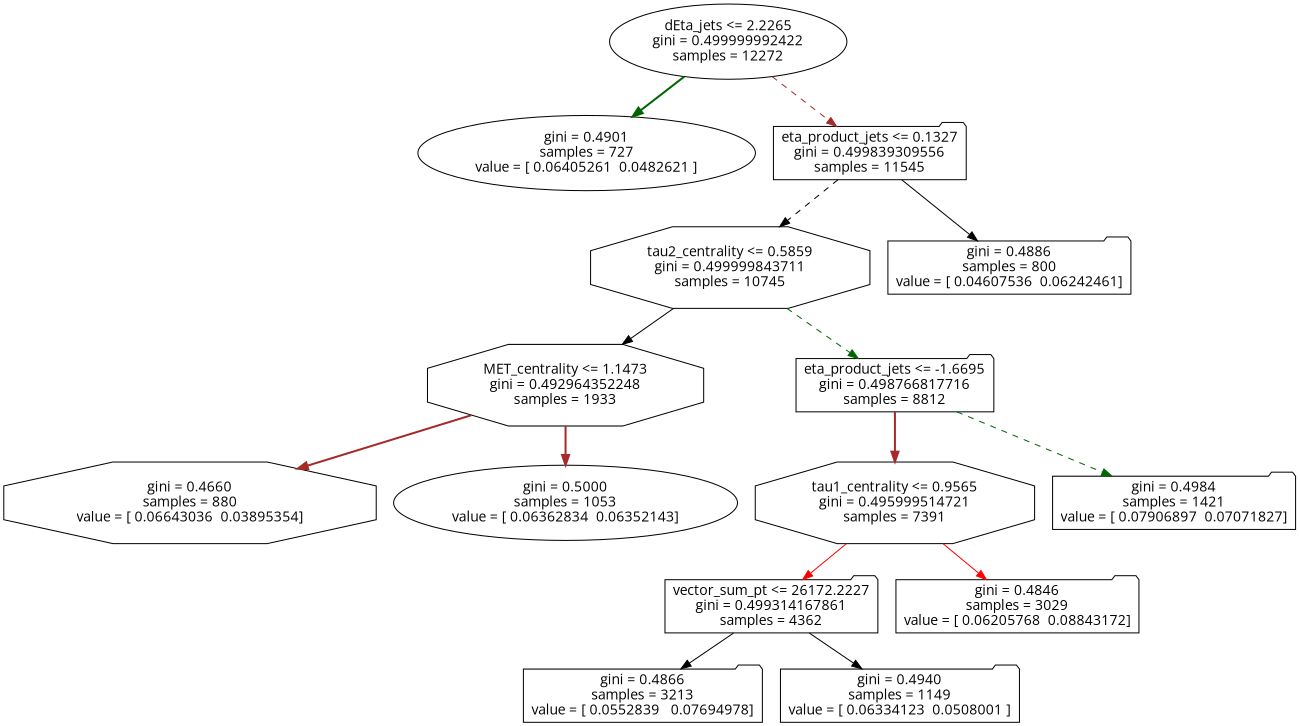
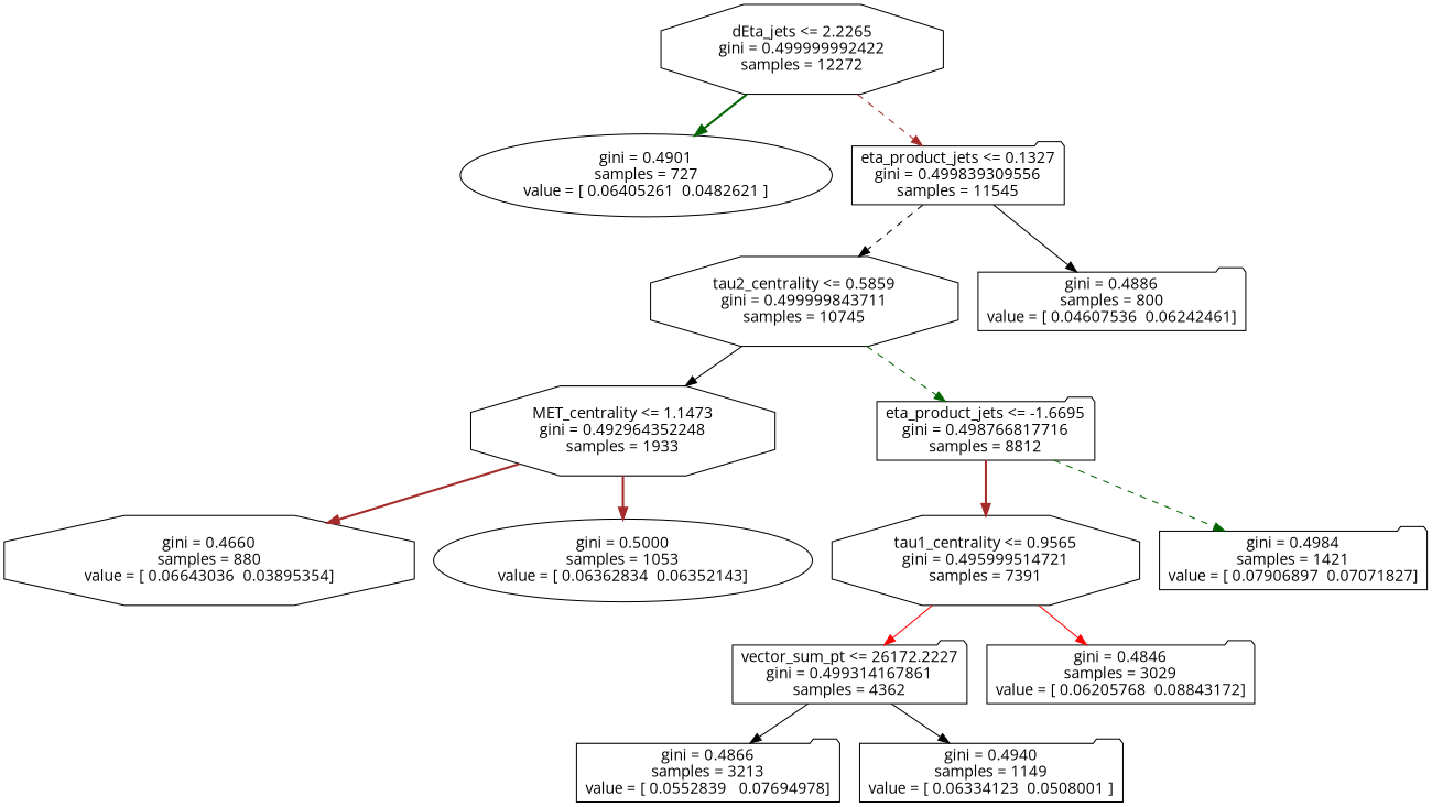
  digraph {
    fontname="Open Sans"
    node [shape=folder fontname="Open Sans"]
    edge [color=black style=solid fontname="Open Sans"]
-   n1 [label="dEta_jets <= 2.2265\ngini = 0.499999992422\nsamples = 12272" shape=ellipse]
+   n1 [label="dEta_jets <= 2.2265\ngini = 0.499999992422\nsamples = 12272" shape=octagon]
    n2 [label="gini = 0.4901\nsamples = 727\nvalue = [ 0.06405261  0.0482621 ]" shape=ellipse]
    n3 [label="eta_product_jets <= 0.1327\ngini = 0.499839309556\nsamples = 11545"]
    n4 [label="tau2_centrality <= 0.5859\ngini = 0.499999843711\nsamples = 10745" shape=octagon]
    n5 [label="gini = 0.4886\nsamples = 800\nvalue = [ 0.04607536  0.06242461]"]
    n6 [label="MET_centrality <= 1.1473\ngini = 0.492964352248\nsamples = 1933" shape=octagon]
    n7 [label="eta_product_jets <= -1.6695\ngini = 0.498766817716\nsamples = 8812"]
    n8 [label="gini = 0.4660\nsamples = 880\nvalue = [ 0.06643036  0.03895354]" shape=octagon]
    n9 [label="gini = 0.5000\nsamples = 1053\nvalue = [ 0.06362834  0.06352143]" shape=ellipse]
    n10 [label="tau1_centrality <= 0.9565\ngini = 0.495999514721\nsamples = 7391" shape=octagon]
    n11 [label="gini = 0.4984\nsamples = 1421\nvalue = [ 0.07906897  0.07071827]"]
    n12 [label="vector_sum_pt <= 26172.2227\ngini = 0.499314167861\nsamples = 4362"]
    n13 [label="gini = 0.4846\nsamples = 3029\nvalue = [ 0.06205768  0.08843172]"]
    n14 [label="gini = 0.4866\nsamples = 3213\nvalue = [ 0.0552839   0.07694978]"]
    n15 [label="gini = 0.4940\nsamples = 1149\nvalue = [ 0.06334123  0.0508001 ]"]
    n1 -> n2 [color=darkgreen style=bold]
    n1 -> n3 [color=brown style=dashed]
    n3 -> n4 [style=dashed]
    n3 -> n5
    n4 -> n6
    n4 -> n7 [color=darkgreen style=dashed]
    n6 -> n8 [color=brown style=bold]
    n6 -> n9 [color=brown style=bold]
    n7 -> n10 [color=brown style=bold]
    n7 -> n11 [color=darkgreen style=dashed]
    n10 -> n12 [color=red]
    n10 -> n13 [color=red]
    n12 -> n14
    n12 -> n15
  }
